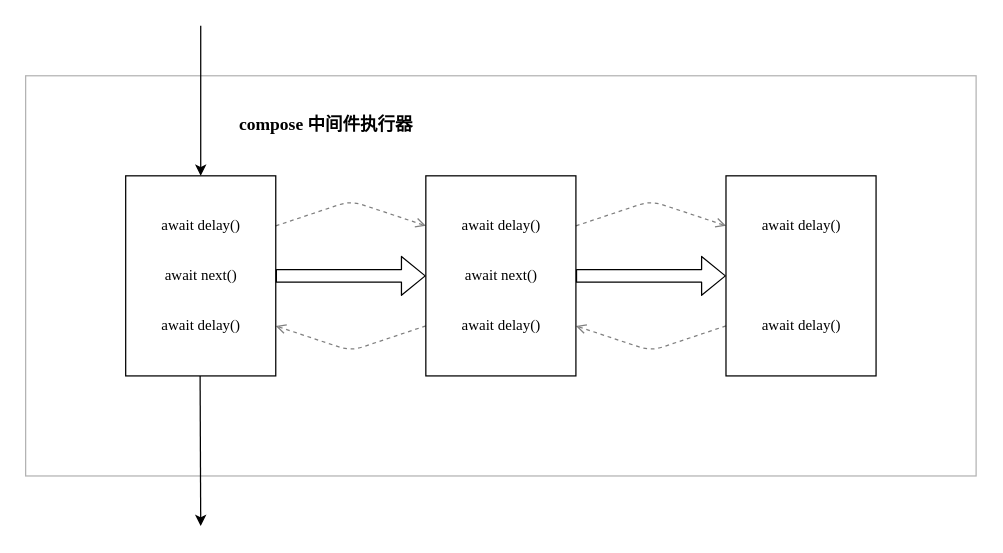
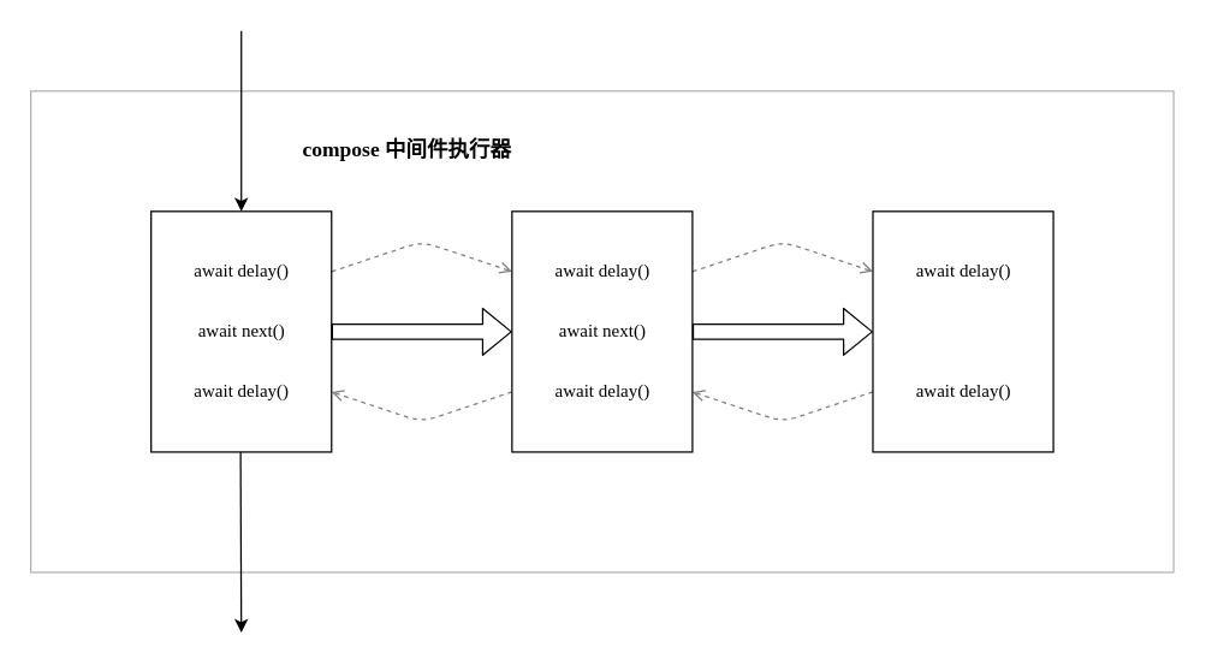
  <mxCell id="0" />
  <mxCell id="1" parent="0" />
  <mxCell id="2" value="" style="rounded=0;whiteSpace=wrap;html=1;opacity=30;" vertex="1" parent="1"><mxGeometry x="20" y="60" width="760" height="320" as="geometry" /></mxCell>
  <mxCell id="3" value="" style="rounded=0;whiteSpace=wrap;html=1;" vertex="1" parent="1"><mxGeometry x="100" y="140" width="120" height="160" as="geometry" /></mxCell>
  <mxCell id="4" value="await delay()" style="text;html=1;align=center;verticalAlign=middle;resizable=0;points=[];autosize=1;fontFamily=Comic Sans MS;" vertex="1" parent="1"><mxGeometry x="115" y="170" width="90" height="20" as="geometry" /></mxCell>
  <mxCell id="5" value="await next()" style="text;html=1;align=center;verticalAlign=middle;resizable=0;points=[];autosize=1;fontFamily=Comic Sans MS;" vertex="1" parent="1"><mxGeometry x="120" y="210" width="80" height="20" as="geometry" /></mxCell>
  <mxCell id="6" value="await delay()" style="text;html=1;align=center;verticalAlign=middle;resizable=0;points=[];autosize=1;fontFamily=Comic Sans MS;" vertex="1" parent="1"><mxGeometry x="115" y="250" width="90" height="20" as="geometry" /></mxCell>
  <mxCell id="7" value="" style="rounded=0;whiteSpace=wrap;html=1;" vertex="1" parent="1"><mxGeometry x="340" y="140" width="120" height="160" as="geometry" /></mxCell>
  <mxCell id="8" value="" style="rounded=0;whiteSpace=wrap;html=1;" vertex="1" parent="1"><mxGeometry x="580" y="140" width="120" height="160" as="geometry" /></mxCell>
  <mxCell id="9" value="await delay()" style="text;html=1;align=center;verticalAlign=middle;resizable=0;points=[];autosize=1;fontFamily=Comic Sans MS;" vertex="1" parent="1"><mxGeometry x="595" y="170" width="90" height="20" as="geometry" /></mxCell>
  <mxCell id="10" value="await delay()" style="text;html=1;align=center;verticalAlign=middle;resizable=0;points=[];autosize=1;fontFamily=Comic Sans MS;" vertex="1" parent="1"><mxGeometry x="355" y="250" width="90" height="20" as="geometry" /></mxCell>
  <mxCell id="11" value="await delay()" style="text;html=1;align=center;verticalAlign=middle;resizable=0;points=[];autosize=1;fontFamily=Comic Sans MS;" vertex="1" parent="1"><mxGeometry x="355" y="170" width="90" height="20" as="geometry" /></mxCell>
  <mxCell id="12" value="await delay()" style="text;html=1;align=center;verticalAlign=middle;resizable=0;points=[];autosize=1;fontFamily=Comic Sans MS;" vertex="1" parent="1"><mxGeometry x="595" y="250" width="90" height="20" as="geometry" /></mxCell>
  <mxCell id="13" value="await next()" style="text;html=1;align=center;verticalAlign=middle;resizable=0;points=[];autosize=1;fontFamily=Comic Sans MS;" vertex="1" parent="1"><mxGeometry x="360" y="210" width="80" height="20" as="geometry" /></mxCell>
  <mxCell id="14" value="" style="shape=flexArrow;endArrow=classic;html=1;exitX=1;exitY=0.5;exitDx=0;exitDy=0;entryX=0;entryY=0.5;entryDx=0;entryDy=0;" edge="1" parent="1" source="3" target="7"><mxGeometry width="50" height="50" relative="1" as="geometry"><mxPoint x="449" y="320" as="sourcePoint" /><mxPoint x="299" y="220" as="targetPoint" /></mxGeometry></mxCell>
  <mxCell id="15" value="" style="shape=flexArrow;endArrow=classic;html=1;exitX=1;exitY=0.5;exitDx=0;exitDy=0;entryX=0;entryY=0.5;entryDx=0;entryDy=0;" edge="1" parent="1" source="7" target="8"><mxGeometry width="50" height="50" relative="1" as="geometry"><mxPoint x="410" y="320" as="sourcePoint" /><mxPoint x="460" y="270" as="targetPoint" /></mxGeometry></mxCell>
  <mxCell id="16" value="" style="endArrow=open;html=1;dashed=1;strokeWidth=1;exitX=1;exitY=0.25;exitDx=0;exitDy=0;entryX=0;entryY=0.25;entryDx=0;entryDy=0;elbow=vertical;opacity=50;endFill=0;" edge="1" parent="1" source="3" target="7"><mxGeometry width="50" height="50" relative="1" as="geometry"><mxPoint x="410" y="220" as="sourcePoint" /><mxPoint x="460" y="170" as="targetPoint" /><Array as="points"><mxPoint x="280" y="160" /></Array></mxGeometry></mxCell>
  <mxCell id="17" value="" style="endArrow=open;html=1;dashed=1;strokeWidth=1;exitX=1;exitY=0.25;exitDx=0;exitDy=0;entryX=0;entryY=0.25;entryDx=0;entryDy=0;elbow=vertical;opacity=50;endFill=0;" edge="1" parent="1"><mxGeometry width="50" height="50" relative="1" as="geometry"><mxPoint x="460" y="180" as="sourcePoint" /><mxPoint x="580" y="180" as="targetPoint" /><Array as="points"><mxPoint x="520" y="160" /></Array></mxGeometry></mxCell>
  <mxCell id="18" value="" style="endArrow=open;html=1;dashed=1;strokeWidth=1;exitX=0;exitY=0.75;exitDx=0;exitDy=0;entryX=1;entryY=0.75;entryDx=0;entryDy=0;elbow=vertical;opacity=50;endFill=0;" edge="1" parent="1" source="8" target="7"><mxGeometry width="50" height="50" relative="1" as="geometry"><mxPoint x="480" y="350" as="sourcePoint" /><mxPoint x="600" y="350" as="targetPoint" /><Array as="points"><mxPoint x="520" y="280" /></Array></mxGeometry></mxCell>
  <mxCell id="19" value="" style="endArrow=open;html=1;dashed=1;strokeWidth=1;exitX=0;exitY=0.75;exitDx=0;exitDy=0;entryX=1;entryY=0.75;entryDx=0;entryDy=0;elbow=vertical;opacity=50;endFill=0;" edge="1" parent="1"><mxGeometry width="50" height="50" relative="1" as="geometry"><mxPoint x="340" y="260" as="sourcePoint" /><mxPoint x="220" y="260" as="targetPoint" /><Array as="points"><mxPoint x="280" y="280" /></Array></mxGeometry></mxCell>
  <mxCell id="20" value="" style="endArrow=classic;html=1;strokeWidth=1;entryX=0.5;entryY=0;entryDx=0;entryDy=0;" edge="1" parent="1" target="3"><mxGeometry width="50" height="50" relative="1" as="geometry"><mxPoint x="160" y="20" as="sourcePoint" /><mxPoint x="170" y="50" as="targetPoint" /></mxGeometry></mxCell>
  <mxCell id="21" value="" style="endArrow=classic;html=1;strokeWidth=1;" edge="1" parent="1"><mxGeometry width="50" height="50" relative="1" as="geometry"><mxPoint x="159.5" y="300" as="sourcePoint" /><mxPoint x="160" y="420" as="targetPoint" /></mxGeometry></mxCell>
- <mxCell id="22" value="compose 中间件执行器" style="text;html=1;align=center;verticalAlign=middle;resizable=0;points=[];autosize=1;fillColor=none;strokeWidth=1;fontFamily=Comic Sans MS;fontStyle=1;horizontal=1;fontSize=14;" vertex="1" parent="1"><mxGeometry x="180" y="90" width="160" height="20" as="geometry" /></mxCell>
+ <mxCell id="22" value="compose 中间件执行器" style="text;html=1;align=center;verticalAlign=middle;resizable=0;points=[];autosize=1;fillColor=none;strokeWidth=1;fontFamily=Comic Sans MS;fontStyle=1;horizontal=1;fontSize=14;" vertex="1" parent="1"><mxGeometry x="190" y="90" width="160" height="20" as="geometry" /></mxCell>
